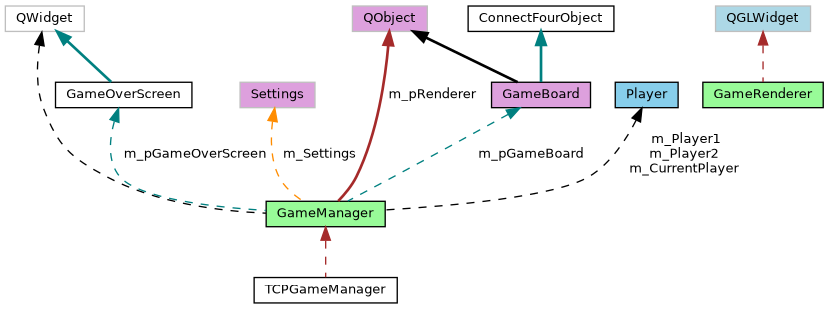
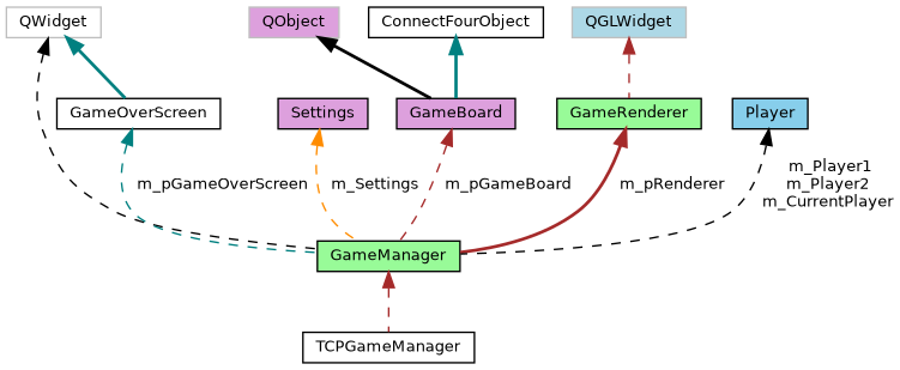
  digraph {
    node [color=black fillcolor=white fontname=Helvetica fontsize=10 shape=record style=filled]
    edge [color=brown dir=back fontname=Helvetica fontsize=10 labelfontname=Helvetica labelfontsize=10 style=dashed]
    n1 [fontcolor=black height=0.2 label=TCPGameManager width=0.4]
    n2 [fillcolor=palegreen height=0.2 label=GameManager width=0.4]
    n3 [color=grey75 height=0.2 label=QWidget width=0.4]
    n4 [height=0.2 label=GameOverScreen width=0.4]
-   n5 [color=grey75 fillcolor=plum height=0.2 label=Settings width=0.4]
+   n5 [fillcolor=plum height=0.2 label=Settings width=0.4]
    n6 [fillcolor=plum height=0.2 label=GameBoard width=0.4]
    n7 [color=grey75 fillcolor=plum height=0.2 label=QObject width=0.4]
    n8 [height=0.2 label=ConnectFourObject width=0.4]
    n9 [fillcolor=palegreen height=0.2 label=GameRenderer width=0.4]
    n10 [color=grey75 fillcolor=lightblue height=0.2 label=QGLWidget width=0.4]
    n11 [fillcolor=skyblue height=0.2 label=Player width=0.4]
    n2 -> n1
    n3 -> n2 [color=black]
    n3 -> n4 [color=teal style=bold]
    n4 -> n2 [color=teal label=" m_pGameOverScreen"]
    n5 -> n2 [color=darkorange label=" m_Settings"]
-   n6 -> n2 [color=teal label=" m_pGameBoard"]
+   n6 -> n2 [label=" m_pGameBoard"]
    n7 -> n6 [color=black style=bold]
    n8 -> n6 [color=teal style=bold]
-   n7 -> n2 [label=" m_pRenderer" style=bold]
+   n9 -> n2 [label=" m_pRenderer" style=bold]
    n10 -> n9
    n11 -> n2 [color=black label=" m_Player1\nm_Player2\nm_CurrentPlayer"]
  }
